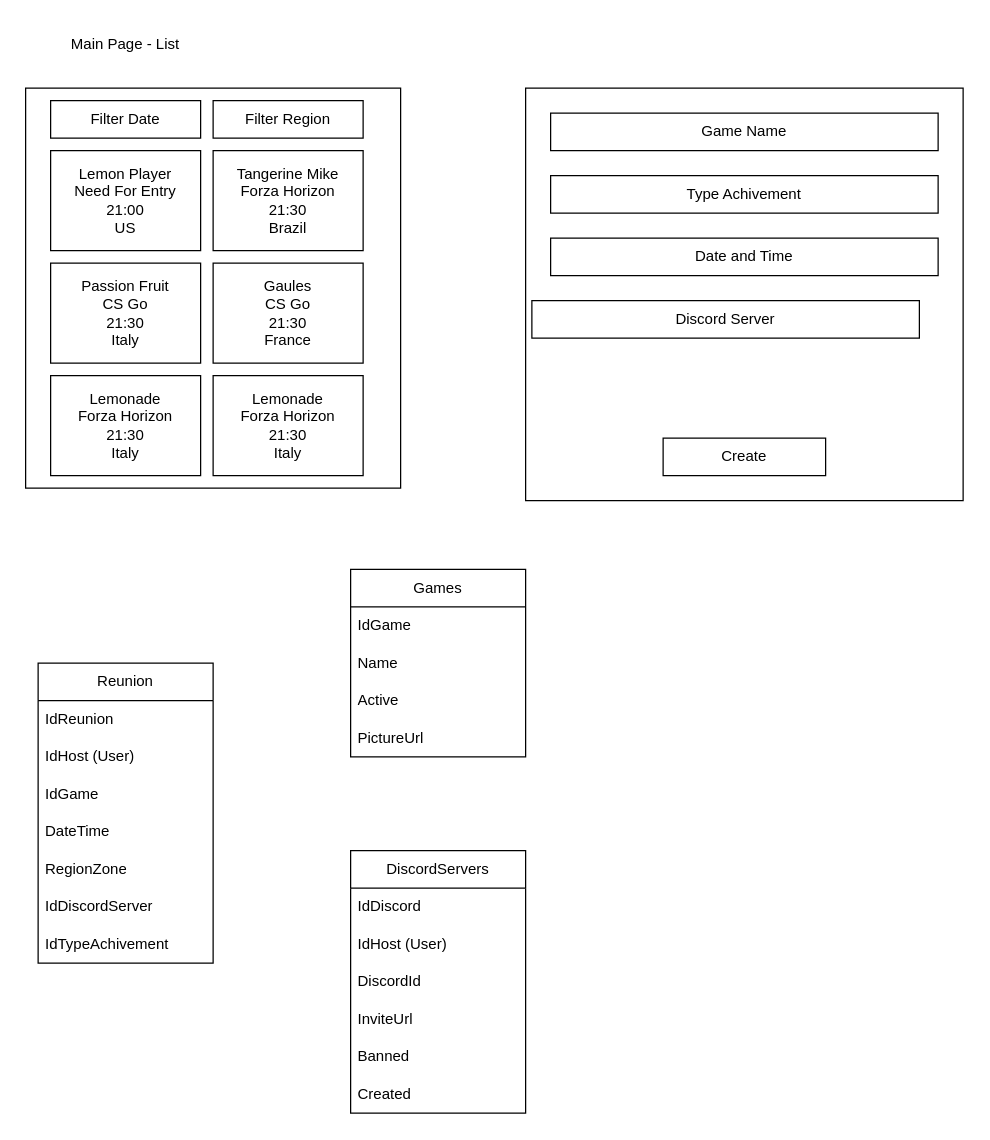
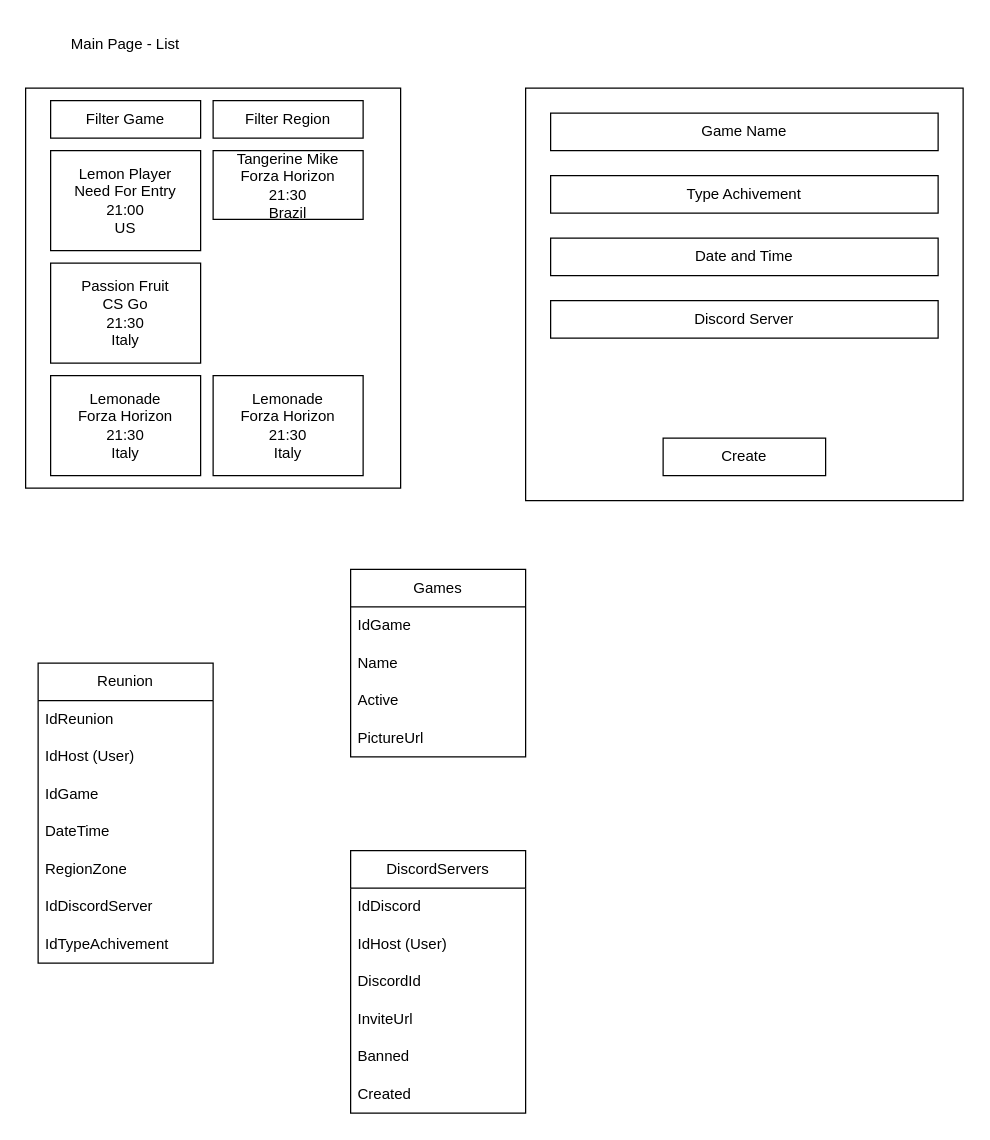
  <mxCell id="0" />
  <mxCell id="1" parent="0" />
  <mxCell id="2" value="" style="rounded=0;whiteSpace=wrap;html=1;" parent="1" vertex="1"><mxGeometry x="420" y="70" width="350" height="330" as="geometry" /></mxCell>
  <mxCell id="3" value="Game Name" style="rounded=0;whiteSpace=wrap;html=1;" parent="1" vertex="1"><mxGeometry x="440" y="90" width="310" height="30" as="geometry" /></mxCell>
  <mxCell id="4" value="Type Achivement" style="rounded=0;whiteSpace=wrap;html=1;" parent="1" vertex="1"><mxGeometry x="440" y="140" width="310" height="30" as="geometry" /></mxCell>
  <mxCell id="5" value="Date and Time" style="rounded=0;whiteSpace=wrap;html=1;" parent="1" vertex="1"><mxGeometry x="440" y="190" width="310" height="30" as="geometry" /></mxCell>
- <mxCell id="6" value="Discord Server" style="rounded=0;whiteSpace=wrap;html=1;" parent="1" vertex="1"><mxGeometry x="425" y="240" width="310" height="30" as="geometry" /></mxCell>
+ <mxCell id="6" value="Discord Server" style="rounded=0;whiteSpace=wrap;html=1;" parent="1" vertex="1"><mxGeometry x="440" y="240" width="310" height="30" as="geometry" /></mxCell>
  <mxCell id="7" value="Create" style="rounded=0;whiteSpace=wrap;html=1;" parent="1" vertex="1"><mxGeometry x="530" y="350" width="130" height="30" as="geometry" /></mxCell>
  <mxCell id="8" value="" style="rounded=0;whiteSpace=wrap;html=1;" parent="1" vertex="1"><mxGeometry x="20" y="70" width="300" height="320" as="geometry" /></mxCell>
  <mxCell id="9" value="Lemon Player&lt;br&gt;Need For Entry&lt;br&gt;21:00&lt;br&gt;US" style="rounded=0;whiteSpace=wrap;html=1;" parent="1" vertex="1"><mxGeometry x="40" y="120" width="120" height="80" as="geometry" /></mxCell>
- <mxCell id="10" value="Tangerine Mike&lt;br&gt;Forza Horizon&lt;br&gt;21:30&lt;br&gt;Brazil" style="rounded=0;whiteSpace=wrap;html=1;" parent="1" vertex="1"><mxGeometry x="170" y="120" width="120" height="80" as="geometry" /></mxCell>
+ <mxCell id="10" value="Tangerine Mike&lt;br&gt;Forza Horizon&lt;br&gt;21:30&lt;br&gt;Brazil" style="rounded=0;whiteSpace=wrap;html=1;" parent="1" vertex="1"><mxGeometry x="170" y="120" width="120" height="55" as="geometry" /></mxCell>
  <mxCell id="11" value="Passion Fruit&lt;br&gt;CS Go&lt;br&gt;21:30&lt;br&gt;Italy" style="rounded=0;whiteSpace=wrap;html=1;" parent="1" vertex="1"><mxGeometry x="40" y="210" width="120" height="80" as="geometry" /></mxCell>
- <mxCell id="12" value="Gaules&lt;br&gt;CS Go&lt;br&gt;21:30&lt;br&gt;France" style="rounded=0;whiteSpace=wrap;html=1;" parent="1" vertex="1"><mxGeometry x="170" y="210" width="120" height="80" as="geometry" /></mxCell>
  <mxCell id="13" value="Lemonade&lt;br&gt;Forza Horizon&lt;br&gt;21:30&lt;br&gt;Italy" style="rounded=0;whiteSpace=wrap;html=1;" parent="1" vertex="1"><mxGeometry x="40" y="300" width="120" height="80" as="geometry" /></mxCell>
  <mxCell id="14" value="Lemonade&lt;br&gt;Forza Horizon&lt;br&gt;21:30&lt;br&gt;Italy" style="rounded=0;whiteSpace=wrap;html=1;" parent="1" vertex="1"><mxGeometry x="170" y="300" width="120" height="80" as="geometry" /></mxCell>
- <mxCell id="15" value="Filter Date" style="rounded=0;whiteSpace=wrap;html=1;" parent="1" vertex="1"><mxGeometry x="40" y="80" width="120" height="30" as="geometry" /></mxCell>
+ <mxCell id="15" value="Filter Game" style="rounded=0;whiteSpace=wrap;html=1;" parent="1" vertex="1"><mxGeometry x="40" y="80" width="120" height="30" as="geometry" /></mxCell>
  <mxCell id="16" value="Filter Region" style="rounded=0;whiteSpace=wrap;html=1;" parent="1" vertex="1"><mxGeometry x="170" y="80" width="120" height="30" as="geometry" /></mxCell>
  <mxCell id="17" value="Main Page - List" style="text;html=1;strokeColor=none;fillColor=none;align=center;verticalAlign=middle;whiteSpace=wrap;rounded=0;" parent="1" vertex="1"><mxGeometry x="20" y="20" width="160" height="30" as="geometry" /></mxCell>
  <mxCell id="18" value="Reunion" style="swimlane;fontStyle=0;childLayout=stackLayout;horizontal=1;startSize=30;horizontalStack=0;resizeParent=1;resizeParentMax=0;resizeLast=0;collapsible=1;marginBottom=0;whiteSpace=wrap;html=1;" vertex="1" parent="1"><mxGeometry x="30" y="530" width="140" height="240" as="geometry" /></mxCell>
  <mxCell id="19" value="IdReunion" style="text;strokeColor=none;fillColor=none;align=left;verticalAlign=middle;spacingLeft=4;spacingRight=4;overflow=hidden;points=[[0,0.5],[1,0.5]];portConstraint=eastwest;rotatable=0;whiteSpace=wrap;html=1;" vertex="1" parent="18"><mxGeometry y="30" width="140" height="30" as="geometry" /></mxCell>
  <mxCell id="20" value="IdHost (User)" style="text;strokeColor=none;fillColor=none;align=left;verticalAlign=middle;spacingLeft=4;spacingRight=4;overflow=hidden;points=[[0,0.5],[1,0.5]];portConstraint=eastwest;rotatable=0;whiteSpace=wrap;html=1;" vertex="1" parent="18"><mxGeometry y="60" width="140" height="30" as="geometry" /></mxCell>
  <mxCell id="21" value="IdGame" style="text;strokeColor=none;fillColor=none;align=left;verticalAlign=middle;spacingLeft=4;spacingRight=4;overflow=hidden;points=[[0,0.5],[1,0.5]];portConstraint=eastwest;rotatable=0;whiteSpace=wrap;html=1;" vertex="1" parent="18"><mxGeometry y="90" width="140" height="30" as="geometry" /></mxCell>
  <mxCell id="22" value="DateTime" style="text;strokeColor=none;fillColor=none;align=left;verticalAlign=middle;spacingLeft=4;spacingRight=4;overflow=hidden;points=[[0,0.5],[1,0.5]];portConstraint=eastwest;rotatable=0;whiteSpace=wrap;html=1;" vertex="1" parent="18"><mxGeometry y="120" width="140" height="30" as="geometry" /></mxCell>
  <mxCell id="23" value="RegionZone" style="text;strokeColor=none;fillColor=none;align=left;verticalAlign=middle;spacingLeft=4;spacingRight=4;overflow=hidden;points=[[0,0.5],[1,0.5]];portConstraint=eastwest;rotatable=0;whiteSpace=wrap;html=1;" vertex="1" parent="18"><mxGeometry y="150" width="140" height="30" as="geometry" /></mxCell>
  <mxCell id="24" value="IdDiscordServer" style="text;strokeColor=none;fillColor=none;align=left;verticalAlign=middle;spacingLeft=4;spacingRight=4;overflow=hidden;points=[[0,0.5],[1,0.5]];portConstraint=eastwest;rotatable=0;whiteSpace=wrap;html=1;" vertex="1" parent="18"><mxGeometry y="180" width="140" height="30" as="geometry" /></mxCell>
  <mxCell id="25" value="IdTypeAchivement" style="text;strokeColor=none;fillColor=none;align=left;verticalAlign=middle;spacingLeft=4;spacingRight=4;overflow=hidden;points=[[0,0.5],[1,0.5]];portConstraint=eastwest;rotatable=0;whiteSpace=wrap;html=1;" vertex="1" parent="18"><mxGeometry y="210" width="140" height="30" as="geometry" /></mxCell>
  <mxCell id="26" value="Games" style="swimlane;fontStyle=0;childLayout=stackLayout;horizontal=1;startSize=30;horizontalStack=0;resizeParent=1;resizeParentMax=0;resizeLast=0;collapsible=1;marginBottom=0;whiteSpace=wrap;html=1;" vertex="1" parent="1"><mxGeometry x="280" y="455" width="140" height="150" as="geometry" /></mxCell>
  <mxCell id="27" value="IdGame" style="text;strokeColor=none;fillColor=none;align=left;verticalAlign=middle;spacingLeft=4;spacingRight=4;overflow=hidden;points=[[0,0.5],[1,0.5]];portConstraint=eastwest;rotatable=0;whiteSpace=wrap;html=1;" vertex="1" parent="26"><mxGeometry y="30" width="140" height="30" as="geometry" /></mxCell>
  <mxCell id="28" value="Name" style="text;strokeColor=none;fillColor=none;align=left;verticalAlign=middle;spacingLeft=4;spacingRight=4;overflow=hidden;points=[[0,0.5],[1,0.5]];portConstraint=eastwest;rotatable=0;whiteSpace=wrap;html=1;" vertex="1" parent="26"><mxGeometry y="60" width="140" height="30" as="geometry" /></mxCell>
  <mxCell id="29" value="Active" style="text;strokeColor=none;fillColor=none;align=left;verticalAlign=middle;spacingLeft=4;spacingRight=4;overflow=hidden;points=[[0,0.5],[1,0.5]];portConstraint=eastwest;rotatable=0;whiteSpace=wrap;html=1;" vertex="1" parent="26"><mxGeometry y="90" width="140" height="30" as="geometry" /></mxCell>
  <mxCell id="30" value="PictureUrl" style="text;strokeColor=none;fillColor=none;align=left;verticalAlign=middle;spacingLeft=4;spacingRight=4;overflow=hidden;points=[[0,0.5],[1,0.5]];portConstraint=eastwest;rotatable=0;whiteSpace=wrap;html=1;" vertex="1" parent="26"><mxGeometry y="120" width="140" height="30" as="geometry" /></mxCell>
  <mxCell id="31" value="DiscordServers" style="swimlane;fontStyle=0;childLayout=stackLayout;horizontal=1;startSize=30;horizontalStack=0;resizeParent=1;resizeParentMax=0;resizeLast=0;collapsible=1;marginBottom=0;whiteSpace=wrap;html=1;" vertex="1" parent="1"><mxGeometry x="280" y="680" width="140" height="210" as="geometry" /></mxCell>
  <mxCell id="32" value="IdDiscord" style="text;strokeColor=none;fillColor=none;align=left;verticalAlign=middle;spacingLeft=4;spacingRight=4;overflow=hidden;points=[[0,0.5],[1,0.5]];portConstraint=eastwest;rotatable=0;whiteSpace=wrap;html=1;" vertex="1" parent="31"><mxGeometry y="30" width="140" height="30" as="geometry" /></mxCell>
  <mxCell id="33" value="IdHost (User)" style="text;strokeColor=none;fillColor=none;align=left;verticalAlign=middle;spacingLeft=4;spacingRight=4;overflow=hidden;points=[[0,0.5],[1,0.5]];portConstraint=eastwest;rotatable=0;whiteSpace=wrap;html=1;" vertex="1" parent="31"><mxGeometry y="60" width="140" height="30" as="geometry" /></mxCell>
  <mxCell id="34" value="DiscordId" style="text;strokeColor=none;fillColor=none;align=left;verticalAlign=middle;spacingLeft=4;spacingRight=4;overflow=hidden;points=[[0,0.5],[1,0.5]];portConstraint=eastwest;rotatable=0;whiteSpace=wrap;html=1;" vertex="1" parent="31"><mxGeometry y="90" width="140" height="30" as="geometry" /></mxCell>
  <mxCell id="35" value="InviteUrl" style="text;strokeColor=none;fillColor=none;align=left;verticalAlign=middle;spacingLeft=4;spacingRight=4;overflow=hidden;points=[[0,0.5],[1,0.5]];portConstraint=eastwest;rotatable=0;whiteSpace=wrap;html=1;" vertex="1" parent="31"><mxGeometry y="120" width="140" height="30" as="geometry" /></mxCell>
  <mxCell id="36" value="Banned" style="text;strokeColor=none;fillColor=none;align=left;verticalAlign=middle;spacingLeft=4;spacingRight=4;overflow=hidden;points=[[0,0.5],[1,0.5]];portConstraint=eastwest;rotatable=0;whiteSpace=wrap;html=1;" vertex="1" parent="31"><mxGeometry y="150" width="140" height="30" as="geometry" /></mxCell>
  <mxCell id="37" value="Created" style="text;strokeColor=none;fillColor=none;align=left;verticalAlign=middle;spacingLeft=4;spacingRight=4;overflow=hidden;points=[[0,0.5],[1,0.5]];portConstraint=eastwest;rotatable=0;whiteSpace=wrap;html=1;" vertex="1" parent="31"><mxGeometry y="180" width="140" height="30" as="geometry" /></mxCell>
